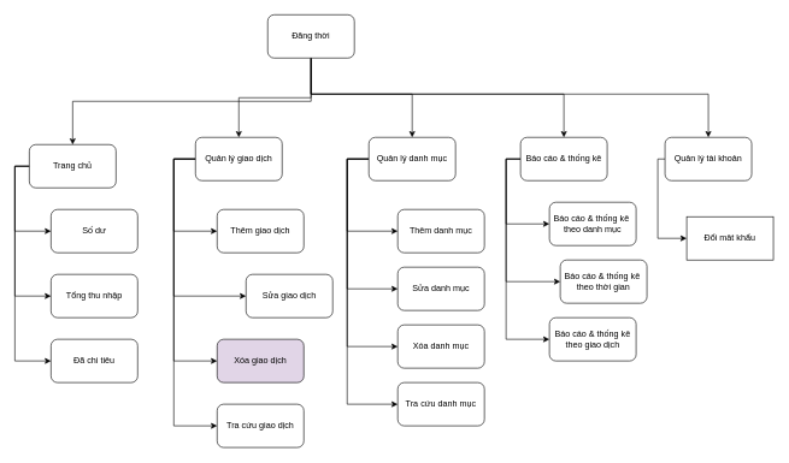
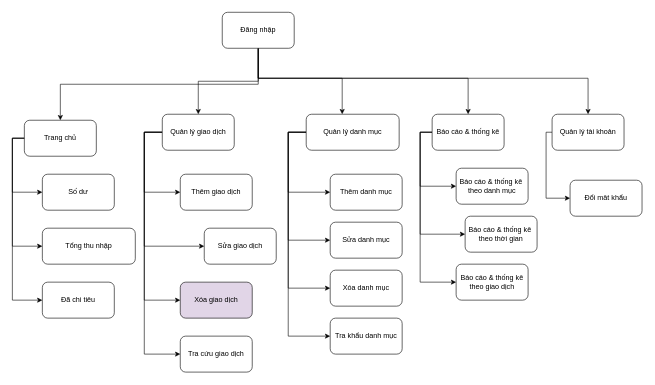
  <mxCell id="0" />
  <mxCell id="1" parent="0" />
  <mxCell id="2" style="edgeStyle=orthogonalEdgeStyle;rounded=0;orthogonalLoop=1;jettySize=auto;html=1;" edge="1" parent="1" source="6" target="11"><mxGeometry relative="1" as="geometry" /></mxCell>
  <mxCell id="3" style="edgeStyle=orthogonalEdgeStyle;rounded=0;orthogonalLoop=1;jettySize=auto;html=1;" edge="1" parent="1" source="6" target="16"><mxGeometry relative="1" as="geometry"><Array as="points"><mxPoint x="430" y="130" /><mxPoint x="570" y="130" /></Array></mxGeometry></mxCell>
  <mxCell id="4" style="edgeStyle=orthogonalEdgeStyle;rounded=0;orthogonalLoop=1;jettySize=auto;html=1;" edge="1" parent="1" source="6" target="20"><mxGeometry relative="1" as="geometry"><Array as="points"><mxPoint x="430" y="130" /><mxPoint x="780" y="130" /></Array></mxGeometry></mxCell>
  <mxCell id="5" style="edgeStyle=orthogonalEdgeStyle;rounded=0;orthogonalLoop=1;jettySize=auto;html=1;" edge="1" parent="1" source="6" target="22"><mxGeometry relative="1" as="geometry"><Array as="points"><mxPoint x="430" y="130" /><mxPoint x="980" y="130" /></Array></mxGeometry></mxCell>
- <mxCell id="6" value="Đăng thời" style="rounded=1;whiteSpace=wrap;html=1;" vertex="1" parent="1"><mxGeometry x="370" y="20" width="120" height="60" as="geometry" /></mxCell>
+ <mxCell id="6" value="Đăng nhập" style="rounded=1;whiteSpace=wrap;html=1;" vertex="1" parent="1"><mxGeometry x="370" y="20" width="120" height="60" as="geometry" /></mxCell>
  <mxCell id="7" style="edgeStyle=orthogonalEdgeStyle;rounded=0;orthogonalLoop=1;jettySize=auto;html=1;" edge="1" parent="1" source="11" target="27"><mxGeometry relative="1" as="geometry"><Array as="points"><mxPoint x="240" y="220" /><mxPoint x="240" y="320" /></Array></mxGeometry></mxCell>
  <mxCell id="8" style="edgeStyle=orthogonalEdgeStyle;rounded=0;orthogonalLoop=1;jettySize=auto;html=1;" edge="1" parent="1" source="11" target="26"><mxGeometry relative="1" as="geometry"><Array as="points"><mxPoint x="240" y="220" /><mxPoint x="240" y="410" /></Array></mxGeometry></mxCell>
  <mxCell id="9" style="edgeStyle=orthogonalEdgeStyle;rounded=0;orthogonalLoop=1;jettySize=auto;html=1;" edge="1" parent="1" source="11" target="31"><mxGeometry relative="1" as="geometry"><Array as="points"><mxPoint x="240" y="220" /><mxPoint x="240" y="500" /></Array></mxGeometry></mxCell>
  <mxCell id="10" style="edgeStyle=orthogonalEdgeStyle;rounded=0;orthogonalLoop=1;jettySize=auto;html=1;" edge="1" parent="1" source="11" target="32"><mxGeometry relative="1" as="geometry"><Array as="points"><mxPoint x="240" y="220" /><mxPoint x="240" y="590" /></Array></mxGeometry></mxCell>
  <mxCell id="11" value="Quản lý giao dịch" style="rounded=1;whiteSpace=wrap;html=1;" vertex="1" parent="1"><mxGeometry x="270" y="190" width="120" height="60" as="geometry" /></mxCell>
  <mxCell id="12" style="edgeStyle=orthogonalEdgeStyle;rounded=0;orthogonalLoop=1;jettySize=auto;html=1;" edge="1" parent="1" source="16" target="34"><mxGeometry relative="1" as="geometry"><mxPoint x="490" y="290" as="targetPoint" /><Array as="points"><mxPoint x="480" y="220" /><mxPoint x="480" y="320" /></Array></mxGeometry></mxCell>
  <mxCell id="13" style="edgeStyle=orthogonalEdgeStyle;rounded=0;orthogonalLoop=1;jettySize=auto;html=1;" edge="1" parent="1" source="16" target="33"><mxGeometry relative="1" as="geometry"><Array as="points"><mxPoint x="480" y="220" /><mxPoint x="480" y="400" /></Array></mxGeometry></mxCell>
  <mxCell id="14" style="edgeStyle=orthogonalEdgeStyle;rounded=0;orthogonalLoop=1;jettySize=auto;html=1;" edge="1" parent="1" source="16" target="35"><mxGeometry relative="1" as="geometry"><Array as="points"><mxPoint x="480" y="220" /><mxPoint x="480" y="480" /></Array></mxGeometry></mxCell>
  <mxCell id="15" style="edgeStyle=orthogonalEdgeStyle;rounded=0;orthogonalLoop=1;jettySize=auto;html=1;" edge="1" parent="1" source="16" target="36"><mxGeometry relative="1" as="geometry"><Array as="points"><mxPoint x="480" y="220" /><mxPoint x="480" y="560" /></Array></mxGeometry></mxCell>
- <mxCell id="16" value="Quản lý danh mục" style="rounded=1;whiteSpace=wrap;html=1;" vertex="1" parent="1"><mxGeometry x="510" y="190" width="120" height="60" as="geometry" /></mxCell>
+ <mxCell id="16" value="Quản lý danh mục" style="rounded=1;whiteSpace=wrap;html=1;" vertex="1" parent="1"><mxGeometry x="510" y="190" width="155" height="60" as="geometry" /></mxCell>
  <mxCell id="17" style="edgeStyle=orthogonalEdgeStyle;rounded=0;orthogonalLoop=1;jettySize=auto;html=1;" edge="1" parent="1" source="20" target="38"><mxGeometry relative="1" as="geometry"><Array as="points"><mxPoint x="700" y="220" /><mxPoint x="700" y="310" /></Array></mxGeometry></mxCell>
  <mxCell id="18" style="edgeStyle=orthogonalEdgeStyle;rounded=0;orthogonalLoop=1;jettySize=auto;html=1;" edge="1" parent="1" source="20" target="37"><mxGeometry relative="1" as="geometry"><Array as="points"><mxPoint x="700" y="220" /><mxPoint x="700" y="390" /></Array></mxGeometry></mxCell>
  <mxCell id="19" style="edgeStyle=orthogonalEdgeStyle;rounded=0;orthogonalLoop=1;jettySize=auto;html=1;" edge="1" parent="1" source="20" target="39"><mxGeometry relative="1" as="geometry"><Array as="points"><mxPoint x="700" y="220" /><mxPoint x="700" y="470" /></Array></mxGeometry></mxCell>
  <mxCell id="20" value="Báo cáo &amp;amp; thống kê" style="rounded=1;whiteSpace=wrap;html=1;" vertex="1" parent="1"><mxGeometry x="720" y="190" width="120" height="60" as="geometry" /></mxCell>
  <mxCell id="21" style="edgeStyle=orthogonalEdgeStyle;rounded=0;orthogonalLoop=1;jettySize=auto;html=1;" edge="1" parent="1" source="22" target="40"><mxGeometry relative="1" as="geometry"><Array as="points"><mxPoint x="910" y="220" /><mxPoint x="910" y="330" /></Array></mxGeometry></mxCell>
  <mxCell id="22" value="Quản lý tài khoản" style="rounded=1;whiteSpace=wrap;html=1;" vertex="1" parent="1"><mxGeometry x="920" y="190" width="120" height="60" as="geometry" /></mxCell>
  <mxCell id="23" style="edgeStyle=orthogonalEdgeStyle;rounded=0;orthogonalLoop=1;jettySize=auto;html=1;" edge="1" parent="1" source="25" target="28"><mxGeometry relative="1" as="geometry"><Array as="points"><mxPoint x="20" y="230" /><mxPoint x="20" y="320" /></Array></mxGeometry></mxCell>
  <mxCell id="24" style="edgeStyle=orthogonalEdgeStyle;rounded=0;orthogonalLoop=1;jettySize=auto;html=1;" edge="1" parent="1" source="25" target="29"><mxGeometry relative="1" as="geometry"><Array as="points"><mxPoint x="20" y="230" /><mxPoint x="20" y="410" /></Array></mxGeometry></mxCell>
  <mxCell id="25" value="Trang chủ" style="rounded=1;whiteSpace=wrap;html=1;" vertex="1" parent="1"><mxGeometry x="40" y="200" width="120" height="60" as="geometry" /></mxCell>
  <mxCell id="26" value="Sửa giao dịch" style="rounded=1;whiteSpace=wrap;html=1;" vertex="1" parent="1"><mxGeometry x="340" y="380" width="120" height="60" as="geometry" /></mxCell>
  <mxCell id="27" value="Thêm giao dịch" style="rounded=1;whiteSpace=wrap;html=1;" vertex="1" parent="1"><mxGeometry x="300" y="290" width="120" height="60" as="geometry" /></mxCell>
  <mxCell id="28" value="Số dư" style="rounded=1;whiteSpace=wrap;html=1;" vertex="1" parent="1"><mxGeometry x="70" y="290" width="120" height="60" as="geometry" /></mxCell>
- <mxCell id="29" value="Tổng thu nhập" style="rounded=1;whiteSpace=wrap;html=1;" vertex="1" parent="1"><mxGeometry x="70" y="380" width="120" height="60" as="geometry" /></mxCell>
+ <mxCell id="29" value="Tổng thu nhập" style="rounded=1;whiteSpace=wrap;html=1;" vertex="1" parent="1"><mxGeometry x="70" y="380" width="155" height="60" as="geometry" /></mxCell>
  <mxCell id="30" value="Đã chi tiêu" style="rounded=1;whiteSpace=wrap;html=1;" vertex="1" parent="1"><mxGeometry x="70" y="470" width="120" height="60" as="geometry" /></mxCell>
  <mxCell id="31" value="Xóa giao dịch" style="rounded=1;whiteSpace=wrap;html=1;fillColor=#e1d5e7;" vertex="1" parent="1"><mxGeometry x="300" y="470" width="120" height="60" as="geometry" /></mxCell>
  <mxCell id="32" value="Tra cứu giao dịch" style="rounded=1;whiteSpace=wrap;html=1;" vertex="1" parent="1"><mxGeometry x="300" y="560" width="120" height="60" as="geometry" /></mxCell>
  <mxCell id="33" value="Sửa danh mục" style="rounded=1;whiteSpace=wrap;html=1;" vertex="1" parent="1"><mxGeometry x="550" y="370" width="120" height="60" as="geometry" /></mxCell>
  <mxCell id="34" value="Thêm danh mục" style="rounded=1;whiteSpace=wrap;html=1;" vertex="1" parent="1"><mxGeometry x="550" y="290" width="120" height="60" as="geometry" /></mxCell>
  <mxCell id="35" value="Xóa danh mục" style="rounded=1;whiteSpace=wrap;html=1;" vertex="1" parent="1"><mxGeometry x="550" y="450" width="120" height="60" as="geometry" /></mxCell>
- <mxCell id="36" value="Tra cứu danh mục" style="rounded=1;whiteSpace=wrap;html=1;" vertex="1" parent="1"><mxGeometry x="550" y="530" width="120" height="60" as="geometry" /></mxCell>
+ <mxCell id="36" value="Tra khẩu danh mục" style="rounded=1;whiteSpace=wrap;html=1;" vertex="1" parent="1"><mxGeometry x="550" y="530" width="120" height="60" as="geometry" /></mxCell>
  <mxCell id="37" value="Báo cáo &amp;amp; thống kê&amp;nbsp;&lt;br&gt;theo thời gian" style="rounded=1;whiteSpace=wrap;html=1;" vertex="1" parent="1"><mxGeometry x="775" y="360" width="120" height="60" as="geometry" /></mxCell>
  <mxCell id="38" value="Báo cáo &amp;amp; thống kê&amp;nbsp;&lt;br&gt;theo danh mục" style="rounded=1;whiteSpace=wrap;html=1;" vertex="1" parent="1"><mxGeometry x="760" y="280" width="120" height="60" as="geometry" /></mxCell>
  <mxCell id="39" value="Báo cáo &amp;amp; thống kê&lt;br&gt;theo giao dịch" style="rounded=1;whiteSpace=wrap;html=1;" vertex="1" parent="1"><mxGeometry x="760" y="440" width="120" height="60" as="geometry" /></mxCell>
- <mxCell id="40" value="Đổi mât khẩu" style="whiteSpace=wrap;html=1;rounded=0;" vertex="1" parent="1"><mxGeometry x="950" y="300" width="120" height="60" as="geometry" /></mxCell>
+ <mxCell id="40" value="Đổi mât khẩu" style="rounded=1;whiteSpace=wrap;html=1;" vertex="1" parent="1"><mxGeometry x="950" y="300" width="120" height="60" as="geometry" /></mxCell>
  <mxCell id="41" style="edgeStyle=orthogonalEdgeStyle;rounded=0;orthogonalLoop=1;jettySize=auto;html=1;" edge="1" parent="1" source="6" target="25"><mxGeometry relative="1" as="geometry"><mxPoint x="440" y="90" as="sourcePoint" /><mxPoint x="340" y="200" as="targetPoint" /><Array as="points"><mxPoint x="430" y="140" /><mxPoint x="100" y="140" /></Array></mxGeometry></mxCell>
  <mxCell id="42" style="edgeStyle=orthogonalEdgeStyle;rounded=0;orthogonalLoop=1;jettySize=auto;html=1;" edge="1" parent="1" source="25" target="30"><mxGeometry relative="1" as="geometry"><mxPoint x="50" y="240" as="sourcePoint" /><mxPoint x="80" y="420" as="targetPoint" /><Array as="points"><mxPoint x="20" y="230" /><mxPoint x="20" y="500" /></Array></mxGeometry></mxCell>
